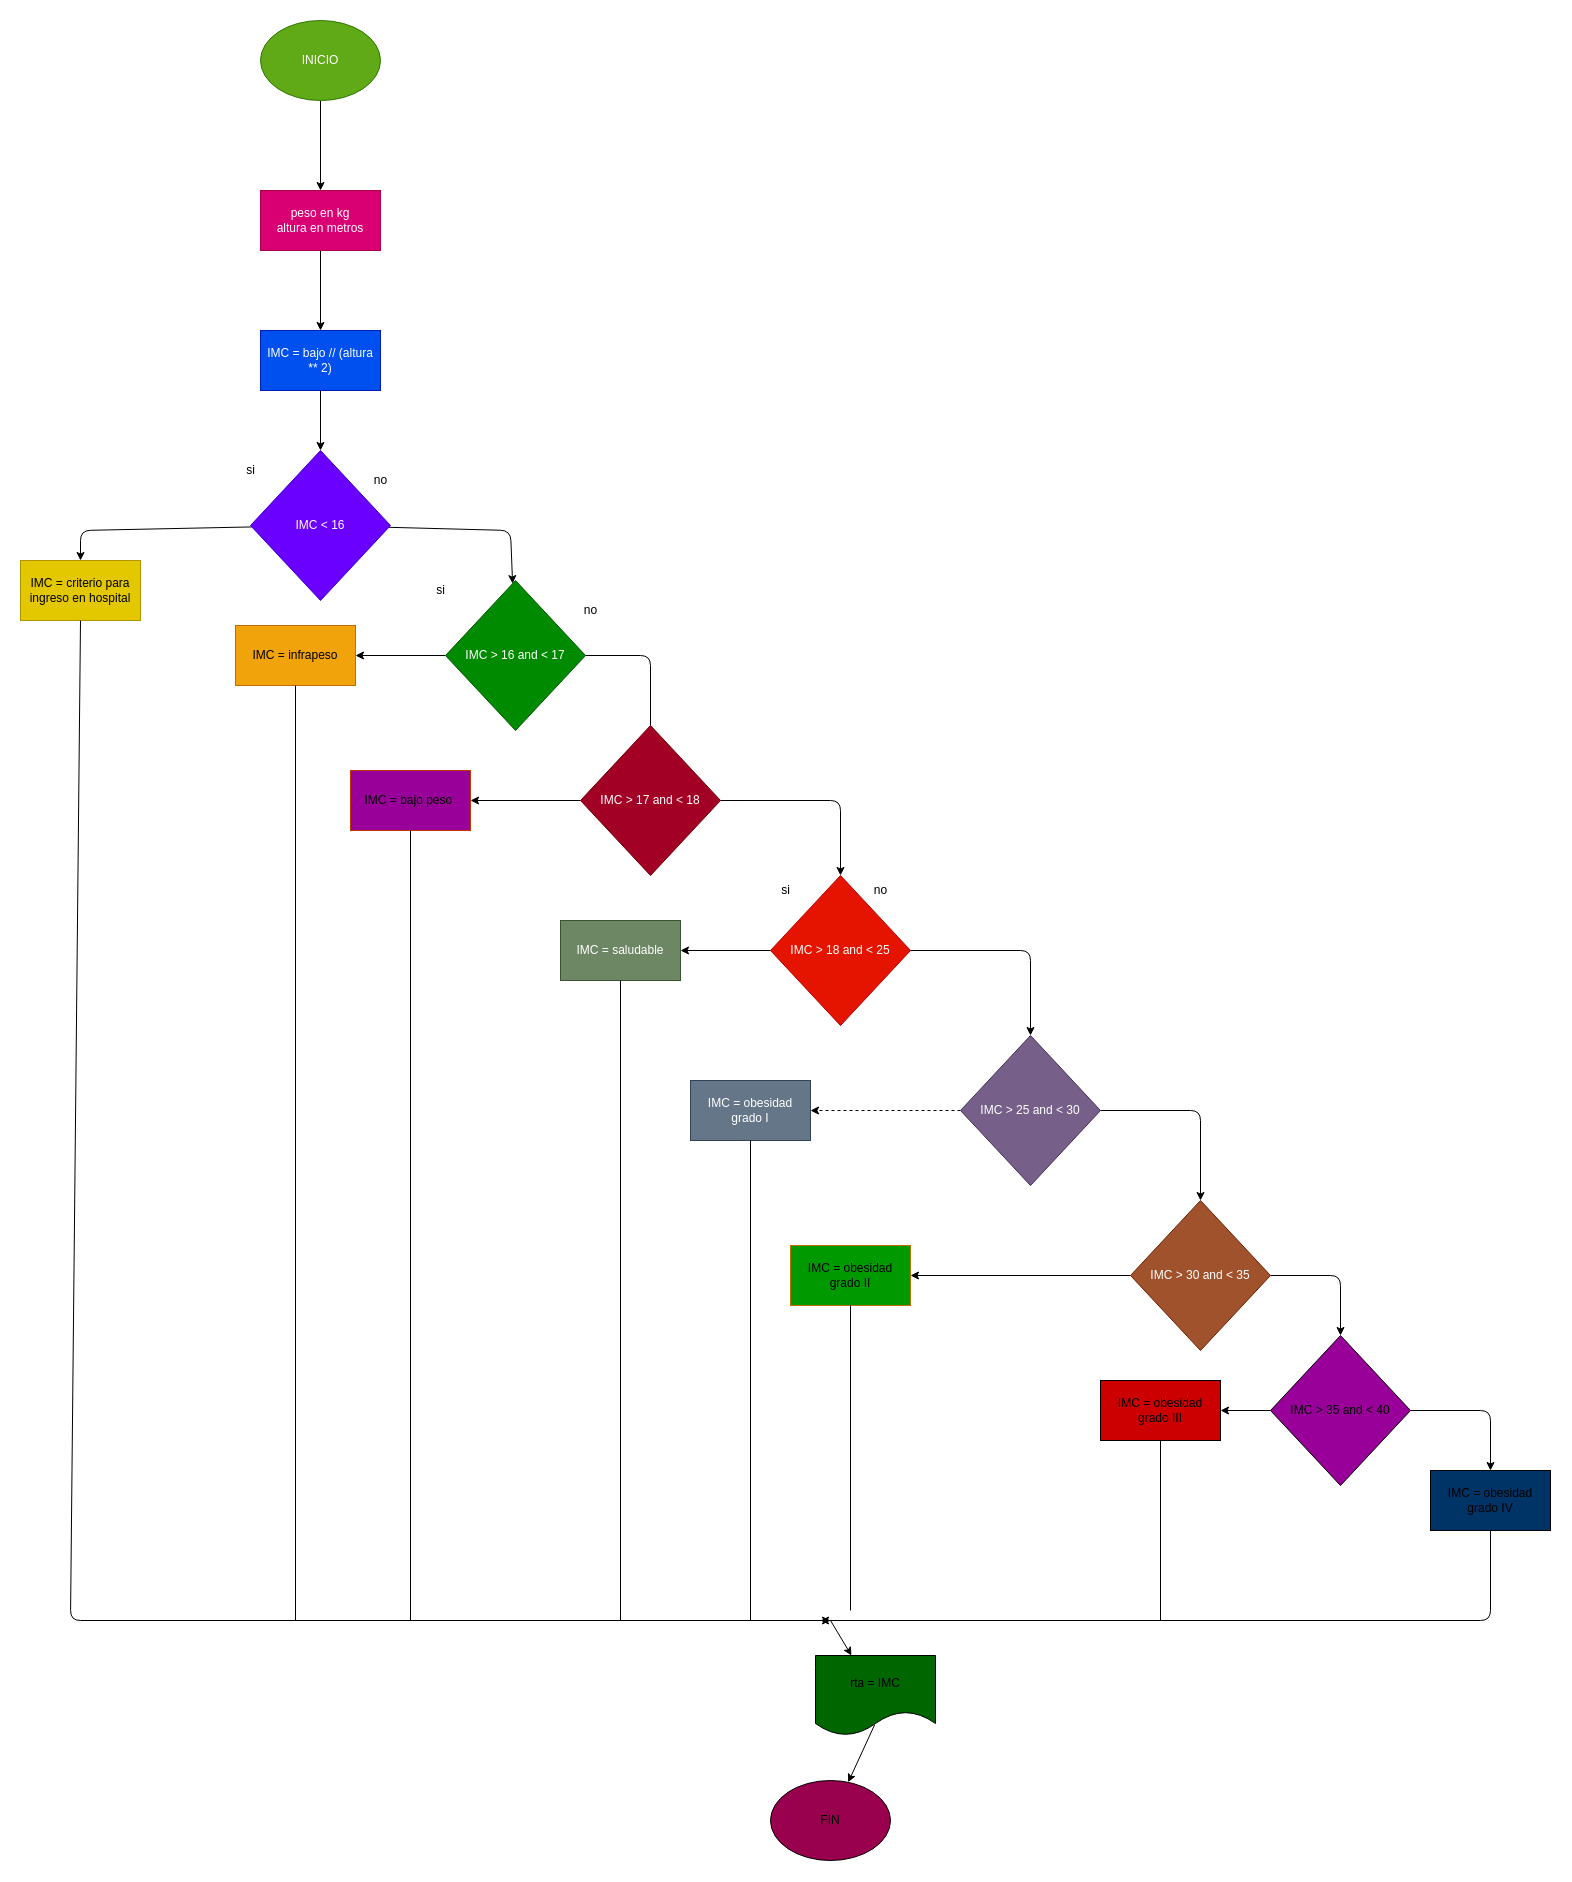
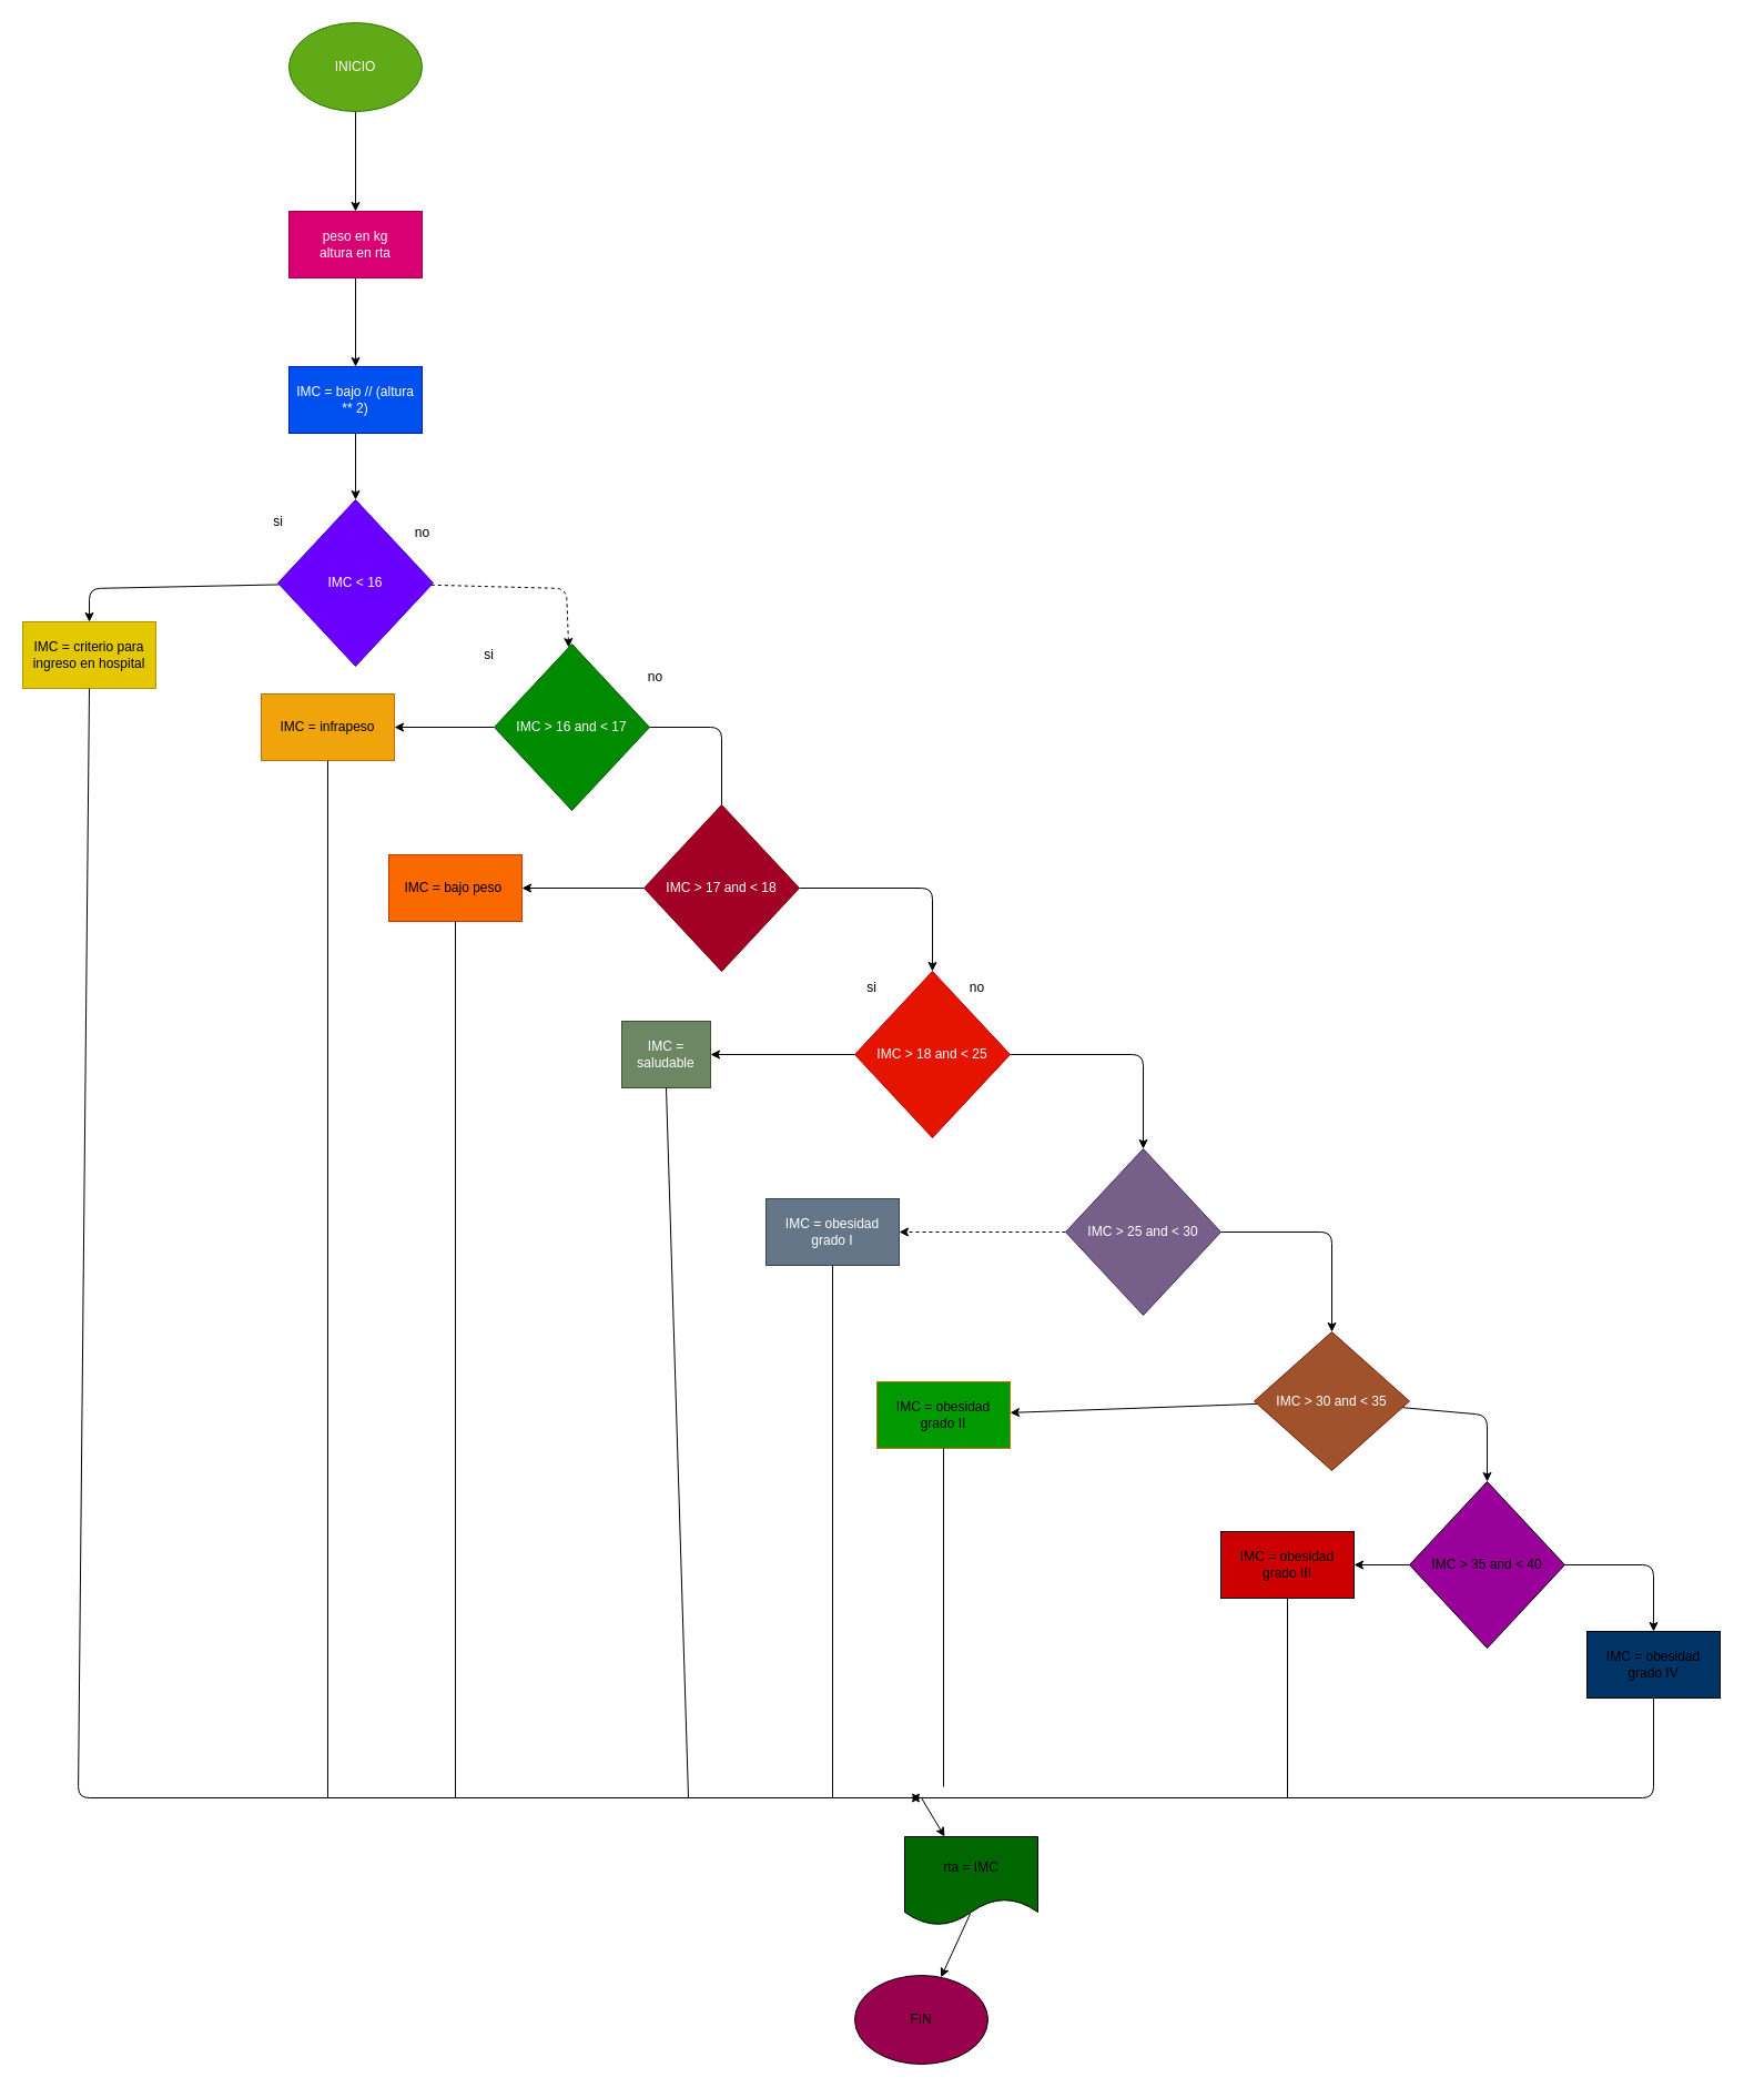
  <mxCell id="0" />
  <mxCell id="1" parent="0" />
  <mxCell id="2" value="" style="edgeStyle=none;html=1;" edge="1" parent="1" source="3" target="5"><mxGeometry relative="1" as="geometry" /></mxCell>
  <mxCell id="3" value="INICIO" style="ellipse;whiteSpace=wrap;html=1;fillColor=#60a917;fontColor=#ffffff;strokeColor=#2D7600;" vertex="1" parent="1"><mxGeometry x="260" y="20" width="120" height="80" as="geometry" /></mxCell>
  <mxCell id="4" value="" style="edgeStyle=none;html=1;" edge="1" parent="1" source="5" target="7"><mxGeometry relative="1" as="geometry" /></mxCell>
- <mxCell id="5" value="peso en kg&lt;br&gt;altura en metros" style="whiteSpace=wrap;html=1;fillColor=#d80073;fontColor=#ffffff;strokeColor=#A50040;" vertex="1" parent="1"><mxGeometry x="260" y="190" width="120" height="60" as="geometry" /></mxCell>
+ <mxCell id="5" value="peso en kg&lt;br&gt;altura en rta" style="whiteSpace=wrap;html=1;fillColor=#d80073;fontColor=#ffffff;strokeColor=#A50040;" vertex="1" parent="1"><mxGeometry x="260" y="190" width="120" height="60" as="geometry" /></mxCell>
  <mxCell id="6" value="" style="edgeStyle=none;html=1;" edge="1" parent="1" source="7" target="10"><mxGeometry relative="1" as="geometry" /></mxCell>
  <mxCell id="7" value="IMC = bajo // (altura ** 2)" style="whiteSpace=wrap;html=1;fillColor=#0050ef;fontColor=#ffffff;strokeColor=#001DBC;" vertex="1" parent="1"><mxGeometry x="260" y="330" width="120" height="60" as="geometry" /></mxCell>
  <mxCell id="8" value="" style="edgeStyle=none;html=1;" edge="1" parent="1" source="10" target="11"><mxGeometry relative="1" as="geometry"><Array as="points"><mxPoint x="80" y="530" /></Array></mxGeometry></mxCell>
- <mxCell id="9" value="" style="edgeStyle=none;html=1;" edge="1" parent="1" source="10" target="16"><mxGeometry relative="1" as="geometry"><Array as="points"><mxPoint x="510" y="530" /></Array></mxGeometry></mxCell>
+ <mxCell id="9" value="" style="edgeStyle=none;html=1;dashed=1;" edge="1" parent="1" source="10" target="16"><mxGeometry relative="1" as="geometry"><Array as="points"><mxPoint x="510" y="530" /></Array></mxGeometry></mxCell>
  <mxCell id="10" value="IMC &amp;lt; 16" style="rhombus;whiteSpace=wrap;html=1;fillColor=#6a00ff;fontColor=#ffffff;strokeColor=#3700CC;" vertex="1" parent="1"><mxGeometry x="250" y="450" width="140" height="150" as="geometry" /></mxCell>
  <mxCell id="11" value="IMC = criterio para ingreso en hospital" style="whiteSpace=wrap;html=1;fillColor=#e3c800;fontColor=#000000;strokeColor=#B09500;" vertex="1" parent="1"><mxGeometry y="560" width="120" height="60" as="geometry" x="20" /></mxCell>
  <mxCell id="12" value="si" style="text;html=1;align=center;verticalAlign=middle;resizable=0;points=[];autosize=1;strokeColor=none;fillColor=none;" vertex="1" parent="1"><mxGeometry x="235" y="455" width="30" height="30" as="geometry" /></mxCell>
  <mxCell id="13" value="no" style="text;html=1;align=center;verticalAlign=middle;resizable=0;points=[];autosize=1;strokeColor=none;fillColor=none;" vertex="1" parent="1"><mxGeometry x="360" y="465" width="40" height="30" as="geometry" /></mxCell>
  <mxCell id="14" value="" style="edgeStyle=none;html=1;" edge="1" parent="1" source="16" target="17"><mxGeometry relative="1" as="geometry" /></mxCell>
  <mxCell id="15" value="" style="edgeStyle=none;html=1;endArrow=none;" edge="1" parent="1" source="16" target="20"><mxGeometry relative="1" as="geometry"><Array as="points"><mxPoint x="650" y="655" /></Array></mxGeometry></mxCell>
  <mxCell id="16" value="IMC &amp;gt; 16 and &amp;lt; 17" style="rhombus;whiteSpace=wrap;html=1;fillColor=#008a00;fontColor=#ffffff;strokeColor=#005700;" vertex="1" parent="1"><mxGeometry x="445" y="580" width="140" height="150" as="geometry" /></mxCell>
  <mxCell id="17" value="IMC = infrapeso" style="whiteSpace=wrap;html=1;fillColor=#f0a30a;fontColor=#000000;strokeColor=#BD7000;" vertex="1" parent="1"><mxGeometry x="235" y="625" width="120" height="60" as="geometry" /></mxCell>
  <mxCell id="18" value="" style="edgeStyle=none;html=1;" edge="1" parent="1" source="20" target="23"><mxGeometry relative="1" as="geometry" /></mxCell>
  <mxCell id="19" value="" style="edgeStyle=none;html=1;exitX=1;exitY=0.5;exitDx=0;exitDy=0;" edge="1" parent="1" source="20" target="26"><mxGeometry relative="1" as="geometry"><mxPoint x="755" y="802" as="sourcePoint" /><Array as="points"><mxPoint x="840" y="800" /></Array></mxGeometry></mxCell>
  <mxCell id="20" value="IMC &amp;gt; 17 and &amp;lt; 18" style="rhombus;whiteSpace=wrap;html=1;fillColor=#a20025;fontColor=#ffffff;strokeColor=#6F0000;" vertex="1" parent="1"><mxGeometry x="580" y="725" width="140" height="150" as="geometry" /></mxCell>
  <mxCell id="21" value="si" style="text;html=1;align=center;verticalAlign=middle;resizable=0;points=[];autosize=1;strokeColor=none;fillColor=none;" vertex="1" parent="1"><mxGeometry x="425" y="575" width="30" height="30" as="geometry" /></mxCell>
  <mxCell id="22" value="no" style="text;html=1;align=center;verticalAlign=middle;resizable=0;points=[];autosize=1;strokeColor=none;fillColor=none;" vertex="1" parent="1"><mxGeometry x="570" y="595" width="40" height="30" as="geometry" /></mxCell>
- <mxCell id="23" value="IMC = bajo peso&amp;nbsp;" style="whiteSpace=wrap;html=1;fillColor=#990099;fontColor=#000000;strokeColor=#C73500;" vertex="1" parent="1"><mxGeometry x="350" y="770" width="120" height="60" as="geometry" /></mxCell>
+ <mxCell id="23" value="IMC = bajo peso&amp;nbsp;" style="whiteSpace=wrap;html=1;fillColor=#fa6800;fontColor=#000000;strokeColor=#C73500;" vertex="1" parent="1"><mxGeometry x="350" y="770" width="120" height="60" as="geometry" /></mxCell>
  <mxCell id="24" value="" style="edgeStyle=none;html=1;" edge="1" parent="1" source="26" target="29"><mxGeometry relative="1" as="geometry" /></mxCell>
  <mxCell id="25" value="" style="edgeStyle=none;html=1;exitX=1;exitY=0.5;exitDx=0;exitDy=0;entryX=0.5;entryY=0;entryDx=0;entryDy=0;" edge="1" parent="1" source="26" target="32"><mxGeometry relative="1" as="geometry"><mxPoint x="958.231" y="938.895" as="sourcePoint" /><mxPoint x="1070" y="992" as="targetPoint" /><Array as="points"><mxPoint x="1030" y="950" /></Array></mxGeometry></mxCell>
  <mxCell id="26" value="IMC &amp;gt; 18 and &amp;lt; 25" style="rhombus;whiteSpace=wrap;html=1;fillColor=#e51400;fontColor=#ffffff;strokeColor=#B20000;" vertex="1" parent="1"><mxGeometry x="770" y="875" width="140" height="150" as="geometry" /></mxCell>
  <mxCell id="27" value="si" style="text;html=1;align=center;verticalAlign=middle;resizable=0;points=[];autosize=1;strokeColor=none;fillColor=none;" vertex="1" parent="1"><mxGeometry x="770" y="875" width="30" height="30" as="geometry" /></mxCell>
  <mxCell id="28" value="no" style="text;html=1;align=center;verticalAlign=middle;resizable=0;points=[];autosize=1;strokeColor=none;fillColor=none;" vertex="1" parent="1"><mxGeometry x="860" y="875" width="40" height="30" as="geometry" /></mxCell>
- <mxCell id="29" value="IMC = saludable" style="whiteSpace=wrap;html=1;fillColor=#6d8764;fontColor=#ffffff;strokeColor=#3A5431;" vertex="1" parent="1"><mxGeometry x="560" y="920" width="120" height="60" as="geometry" /></mxCell>
+ <mxCell id="29" value="IMC = saludable" style="whiteSpace=wrap;html=1;fillColor=#6d8764;fontColor=#ffffff;strokeColor=#3A5431;" vertex="1" parent="1"><mxGeometry x="560" y="920" width="80" height="60" as="geometry" /></mxCell>
  <mxCell id="30" value="" style="edgeStyle=none;html=1;dashed=1;" edge="1" parent="1" source="32" target="33"><mxGeometry relative="1" as="geometry" /></mxCell>
  <mxCell id="31" value="" style="edgeStyle=none;html=1;" edge="1" parent="1" source="32" target="36"><mxGeometry relative="1" as="geometry"><Array as="points"><mxPoint x="1200" y="1110" /></Array></mxGeometry></mxCell>
  <mxCell id="32" value="IMC &amp;gt; 25 and &amp;lt; 30" style="rhombus;whiteSpace=wrap;html=1;fillColor=#76608a;fontColor=#ffffff;strokeColor=#432D57;" vertex="1" parent="1"><mxGeometry x="960" y="1035" width="140" height="150" as="geometry" /></mxCell>
  <mxCell id="33" value="IMC = obesidad grado I" style="whiteSpace=wrap;html=1;fillColor=#647687;fontColor=#ffffff;strokeColor=#314354;" vertex="1" parent="1"><mxGeometry x="690" y="1080" width="120" height="60" as="geometry" /></mxCell>
  <mxCell id="34" value="" style="edgeStyle=none;html=1;" edge="1" parent="1" source="36" target="37"><mxGeometry relative="1" as="geometry" /></mxCell>
  <mxCell id="35" value="" style="edgeStyle=none;html=1;" edge="1" parent="1" source="36" target="40"><mxGeometry relative="1" as="geometry"><Array as="points"><mxPoint x="1340" y="1275" /></Array></mxGeometry></mxCell>
- <mxCell id="36" value="IMC &amp;gt; 30 and &amp;lt; 35" style="rhombus;whiteSpace=wrap;html=1;fillColor=#a0522d;fontColor=#ffffff;strokeColor=#6D1F00;" vertex="1" parent="1"><mxGeometry x="1130" y="1200" width="140" height="150" as="geometry" /></mxCell>
+ <mxCell id="36" value="IMC &amp;gt; 30 and &amp;lt; 35" style="rhombus;whiteSpace=wrap;html=1;fillColor=#a0522d;fontColor=#ffffff;strokeColor=#6D1F00;" vertex="1" parent="1"><mxGeometry x="1130" y="1200" width="140" height="125" as="geometry" /></mxCell>
  <mxCell id="37" value="IMC = obesidad grado II" style="whiteSpace=wrap;html=1;fillColor=#009900;fontColor=#000000;strokeColor=#BD7000;" vertex="1" parent="1"><mxGeometry x="790" y="1245" width="120" height="60" as="geometry" /></mxCell>
  <mxCell id="38" value="" style="edgeStyle=none;html=1;" edge="1" parent="1" source="40" target="41"><mxGeometry relative="1" as="geometry" /></mxCell>
  <mxCell id="39" value="" style="edgeStyle=none;html=1;" edge="1" parent="1" source="40" target="42"><mxGeometry relative="1" as="geometry"><mxPoint x="1490" y="1500" as="targetPoint" /><Array as="points"><mxPoint x="1490" y="1410" /></Array></mxGeometry></mxCell>
  <mxCell id="40" value="IMC &amp;gt; 35 and &amp;lt; 40" style="rhombus;whiteSpace=wrap;html=1;fillColor=#990099;" vertex="1" parent="1"><mxGeometry x="1270" y="1335" width="140" height="150" as="geometry" /></mxCell>
  <mxCell id="41" value="IMC = obesidad grado III" style="whiteSpace=wrap;html=1;fillColor=#CC0000;" vertex="1" parent="1"><mxGeometry x="1100" y="1380" width="120" height="60" as="geometry" /></mxCell>
  <mxCell id="42" value="IMC = obesidad grado IV" style="rounded=0;whiteSpace=wrap;html=1;fillColor=#003366;" vertex="1" parent="1"><mxGeometry x="1430" y="1470" width="120" height="60" as="geometry" /></mxCell>
  <mxCell id="43" value="" style="endArrow=classic;html=1;exitX=0.5;exitY=1;exitDx=0;exitDy=0;" edge="1" parent="1" source="11"><mxGeometry width="50" height="50" relative="1" as="geometry"><mxPoint x="670" y="1080" as="sourcePoint" /><mxPoint x="830" y="1620" as="targetPoint" /><Array as="points"><mxPoint x="70" y="1620" /></Array></mxGeometry></mxCell>
  <mxCell id="44" value="" style="endArrow=none;html=1;exitX=0.5;exitY=1;exitDx=0;exitDy=0;" edge="1" parent="1" source="17"><mxGeometry width="50" height="50" relative="1" as="geometry"><mxPoint x="670" y="1080" as="sourcePoint" /><mxPoint x="295" y="1620" as="targetPoint" /></mxGeometry></mxCell>
  <mxCell id="45" value="" style="endArrow=none;html=1;exitX=0.5;exitY=1;exitDx=0;exitDy=0;" edge="1" parent="1" source="23"><mxGeometry width="50" height="50" relative="1" as="geometry"><mxPoint x="670" y="1080" as="sourcePoint" /><mxPoint x="410" y="1620" as="targetPoint" /></mxGeometry></mxCell>
  <mxCell id="46" value="" style="endArrow=none;html=1;exitX=0.5;exitY=1;exitDx=0;exitDy=0;" edge="1" parent="1" source="29"><mxGeometry width="50" height="50" relative="1" as="geometry"><mxPoint x="670" y="1080" as="sourcePoint" /><mxPoint x="620" y="1620" as="targetPoint" /></mxGeometry></mxCell>
  <mxCell id="47" value="" style="endArrow=none;html=1;exitX=0.5;exitY=1;exitDx=0;exitDy=0;" edge="1" parent="1" source="33"><mxGeometry width="50" height="50" relative="1" as="geometry"><mxPoint x="670" y="1390" as="sourcePoint" /><mxPoint x="750" y="1620" as="targetPoint" /></mxGeometry></mxCell>
  <mxCell id="48" value="" style="endArrow=classic;html=1;exitX=0.5;exitY=1;exitDx=0;exitDy=0;" edge="1" parent="1" source="42"><mxGeometry width="50" height="50" relative="1" as="geometry"><mxPoint x="970" y="1390" as="sourcePoint" /><mxPoint x="820" y="1620" as="targetPoint" /><Array as="points"><mxPoint x="1490" y="1620" /></Array></mxGeometry></mxCell>
  <mxCell id="49" value="" style="endArrow=none;html=1;exitX=0.5;exitY=1;exitDx=0;exitDy=0;" edge="1" parent="1" source="37"><mxGeometry width="50" height="50" relative="1" as="geometry"><mxPoint x="970" y="1390" as="sourcePoint" /><mxPoint x="850" y="1610" as="targetPoint" /></mxGeometry></mxCell>
  <mxCell id="50" value="" style="endArrow=none;html=1;exitX=0.5;exitY=1;exitDx=0;exitDy=0;" edge="1" parent="1" source="41"><mxGeometry width="50" height="50" relative="1" as="geometry"><mxPoint x="970" y="1390" as="sourcePoint" /><mxPoint x="1160" y="1620" as="targetPoint" /></mxGeometry></mxCell>
  <mxCell id="51" value="" style="endArrow=classic;html=1;" edge="1" parent="1" target="52"><mxGeometry width="50" height="50" relative="1" as="geometry"><mxPoint x="830" y="1620" as="sourcePoint" /><mxPoint x="830" y="1710" as="targetPoint" /></mxGeometry></mxCell>
  <mxCell id="52" value="rta = IMC" style="shape=document;whiteSpace=wrap;html=1;boundedLbl=1;fillColor=#006600;" vertex="1" parent="1"><mxGeometry x="815" y="1655" width="120" height="80" as="geometry" /></mxCell>
  <mxCell id="53" value="" style="endArrow=classic;html=1;exitX=0.493;exitY=0.865;exitDx=0;exitDy=0;exitPerimeter=0;" edge="1" parent="1" source="52" target="54"><mxGeometry width="50" height="50" relative="1" as="geometry"><mxPoint x="830" y="1820" as="sourcePoint" /><mxPoint x="830" y="1820" as="targetPoint" /></mxGeometry></mxCell>
  <mxCell id="54" value="FIN" style="ellipse;whiteSpace=wrap;html=1;fillColor=#99004D;" vertex="1" parent="1"><mxGeometry x="770" y="1780" width="120" height="80" as="geometry" /></mxCell>
